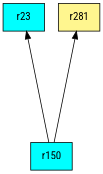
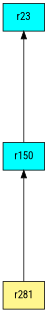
  digraph {
    fontname="Roboto Condensed"
    rankdir=BT
    ranksep=2.0
    node [fillcolor=cyan fontname="Roboto Condensed" shape=record style=filled]
    edge [fontname="Roboto Condensed"]
    n1 [label="{r150}"]
    n2 [label="{r23}"]
    n3 [fillcolor=khaki1 label="{r281}"]
    n1 -> n2
-   n1 -> n3
+   n3 -> n1
  }
